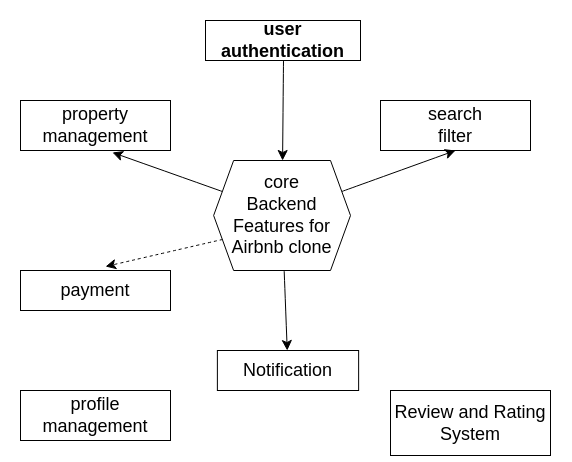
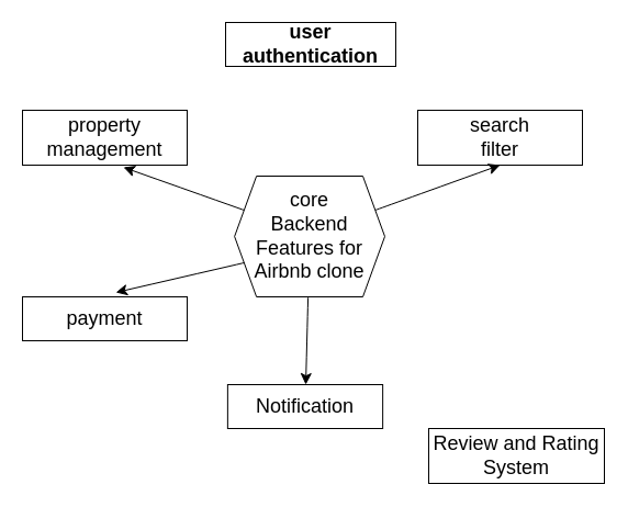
  <mxCell id="0" />
  <mxCell id="1" parent="0" />
- <mxCell id="2" value="" style="edgeStyle=none;curved=1;rounded=0;orthogonalLoop=1;jettySize=auto;html=1;fontSize=12;startSize=8;endSize=8;" edge="1" parent="1" source="3" target="9"><mxGeometry relative="1" as="geometry"><Array as="points"><mxPoint x="283" y="60" /></Array></mxGeometry></mxCell>
  <mxCell id="3" value="user&lt;div&gt;authentication&lt;/div&gt;" style="rounded=0;whiteSpace=wrap;html=1;fontStyle=1;fontSize=18;" vertex="1" parent="1"><mxGeometry x="205" y="20" width="155" height="40" as="geometry" /></mxCell>
  <mxCell id="4" value="property&lt;div&gt;management&lt;/div&gt;" style="rounded=0;whiteSpace=wrap;html=1;fontSize=18;" vertex="1" parent="1"><mxGeometry x="20" y="100" width="150" height="50" as="geometry" /></mxCell>
  <mxCell id="5" value="search&lt;div&gt;filter&lt;/div&gt;" style="rounded=0;whiteSpace=wrap;html=1;fontSize=18;" vertex="1" parent="1"><mxGeometry x="380" y="100" width="150" height="50" as="geometry" /></mxCell>
  <mxCell id="6" value="" style="edgeStyle=none;curved=1;rounded=0;orthogonalLoop=1;jettySize=auto;html=1;fontSize=12;startSize=8;endSize=8;" edge="1" parent="1" source="9" target="11"><mxGeometry relative="1" as="geometry" /></mxCell>
  <mxCell id="7" style="edgeStyle=none;curved=1;rounded=0;orthogonalLoop=1;jettySize=auto;html=1;exitX=0;exitY=0.25;exitDx=0;exitDy=0;fontSize=12;startSize=8;endSize=8;entryX=0.613;entryY=1.04;entryDx=0;entryDy=0;entryPerimeter=0;" edge="1" parent="1" source="9" target="4"><mxGeometry relative="1" as="geometry"><mxPoint x="100" y="190" as="targetPoint" /><Array as="points" /></mxGeometry></mxCell>
  <mxCell id="8" style="edgeStyle=none;curved=1;rounded=0;orthogonalLoop=1;jettySize=auto;html=1;exitX=1;exitY=0.25;exitDx=0;exitDy=0;entryX=0.5;entryY=1;entryDx=0;entryDy=0;fontSize=12;startSize=8;endSize=8;" edge="1" parent="1" source="9" target="5"><mxGeometry relative="1" as="geometry" /></mxCell>
  <mxCell id="9" value="core&lt;div&gt;Backend&lt;/div&gt;&lt;div&gt;Features for&lt;/div&gt;&lt;div&gt;Airbnb clone&lt;/div&gt;" style="shape=hexagon;perimeter=hexagonPerimeter2;whiteSpace=wrap;html=1;fixedSize=1;fontSize=18;" vertex="1" parent="1"><mxGeometry x="213.13" y="160" width="136.87" height="110" as="geometry" /></mxCell>
  <mxCell id="10" value="&lt;font style=&quot;font-size: 18px;&quot;&gt;payment&lt;/font&gt;" style="rounded=0;whiteSpace=wrap;html=1;" vertex="1" parent="1"><mxGeometry x="20" y="270" width="150" height="40" as="geometry" /></mxCell>
- <mxCell id="11" value="&lt;font style=&quot;font-size: 18px;&quot;&gt;Notification&lt;/font&gt;" style="rounded=0;whiteSpace=wrap;html=1;" vertex="1" parent="1"><mxGeometry x="216.88" y="350" width="141.25" height="40" as="geometry" /></mxCell>
- <mxCell id="12" value="&lt;font style=&quot;font-size: 18px;&quot;&gt;profile&lt;/font&gt;&lt;div&gt;&lt;font style=&quot;font-size: 18px;&quot;&gt;management&lt;/font&gt;&lt;/div&gt;" style="rounded=0;whiteSpace=wrap;html=1;" vertex="1" parent="1"><mxGeometry x="20" y="390" width="150" height="50" as="geometry" /></mxCell>
- <mxCell id="13" value="&lt;font style=&quot;font-size: 18px;&quot;&gt;Review and Rating&lt;/font&gt;&lt;div&gt;&lt;font style=&quot;font-size: 18px;&quot;&gt;System&lt;/font&gt;&lt;/div&gt;" style="rounded=0;whiteSpace=wrap;html=1;" vertex="1" parent="1"><mxGeometry x="390" y="390" width="160" height="65" as="geometry" /></mxCell>
- <mxCell id="14" style="edgeStyle=none;curved=1;rounded=0;orthogonalLoop=1;jettySize=auto;html=1;exitX=0;exitY=0.75;exitDx=0;exitDy=0;entryX=0.567;entryY=-0.1;entryDx=0;entryDy=0;entryPerimeter=0;fontSize=12;startSize=8;endSize=8;dashed=1;" edge="1" parent="1" source="9" target="10"><mxGeometry relative="1" as="geometry" /></mxCell>
+ <mxCell id="11" value="&lt;font style=&quot;font-size: 18px;&quot;&gt;Notification&lt;/font&gt;" style="rounded=0;whiteSpace=wrap;html=1;" vertex="1" parent="1"><mxGeometry x="206.88" y="350" width="141.25" height="40" as="geometry" /></mxCell>
+ <mxCell id="13" value="&lt;font style=&quot;font-size: 18px;&quot;&gt;Review and Rating&lt;/font&gt;&lt;div&gt;&lt;font style=&quot;font-size: 18px;&quot;&gt;System&lt;/font&gt;&lt;/div&gt;" style="rounded=0;whiteSpace=wrap;html=1;" vertex="1" parent="1"><mxGeometry x="390" y="390" width="160" height="50" as="geometry" /></mxCell>
+ <mxCell id="14" style="edgeStyle=none;curved=1;rounded=0;orthogonalLoop=1;jettySize=auto;html=1;exitX=0;exitY=0.75;exitDx=0;exitDy=0;entryX=0.567;entryY=-0.1;entryDx=0;entryDy=0;entryPerimeter=0;fontSize=12;startSize=8;endSize=8;" edge="1" parent="1" source="9" target="10"><mxGeometry relative="1" as="geometry" /></mxCell>
